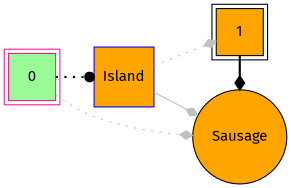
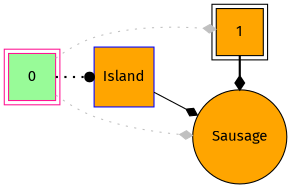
  digraph {
    fontname="Fira Sans"
    rankdir=LR
    node [color=black fillcolor=orange fontname="Fira Sans" shape=square style=filled]
    edge [arrowhead=diamond fontname="Fira Sans" color=gray style=dotted]
    n1 [label=1 peripheries=2]
    Sausage [shape=circle]
    n3 [color=deeppink fillcolor=palegreen label=0 peripheries=2]
    Island [color=blue]
    subgraph sub_1 {
      rank=same
      n1
      Sausage
    }
    n1 -> Sausage [constraint=false penwidth=2 color="" style=""]
-   Island -> n1
+   n3 -> n1
    n3 -> Sausage
    n3 -> Island [arrowhead=dot penwidth=2 color=""]
-   Island -> Sausage [constraint=false style=""]
+   Island -> Sausage [color=black constraint=false style=""]
  }
